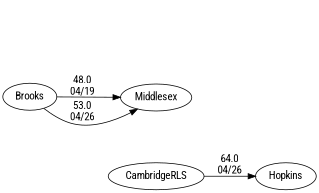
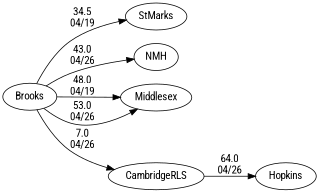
  digraph {
    fontname="Roboto Condensed"
    rankdir=LR
    node [fontname="Roboto Condensed"]
    edge [fontname="Roboto Condensed" random=random]
    Brooks
+   StMarks
+   NMH
    Middlesex
    CambridgeRLS
    Hopkins
+   Brooks -> StMarks [label="34.5\n04/19" weight=66]
+   Brooks -> NMH [label="43.0\n04/26" weight=57]
    Brooks -> Middlesex [label="48.0\n04/19" weight=52]
    Brooks -> Middlesex [label="53.0\n04/26" weight=47]
+   Brooks -> CambridgeRLS [label="7.0\n04/26" weight=93]
    CambridgeRLS -> Hopkins [label="64.0\n04/26" weight=36]
  }
